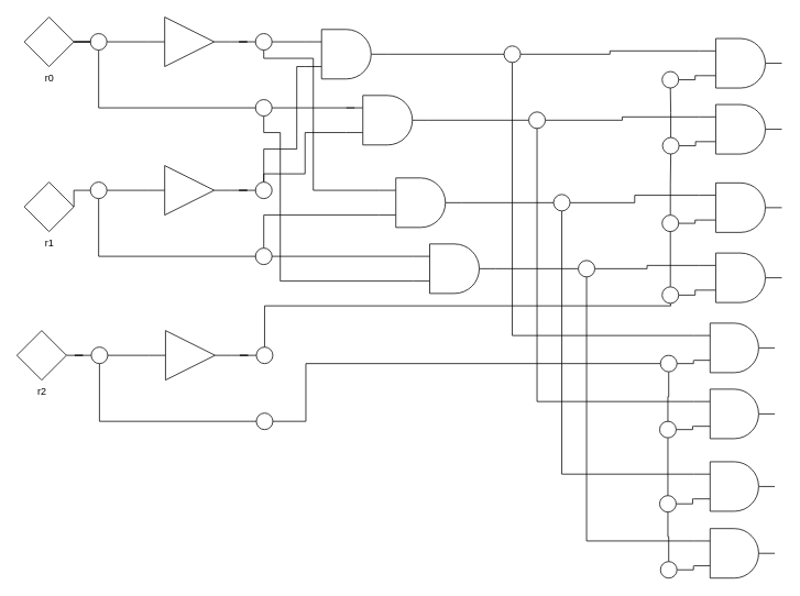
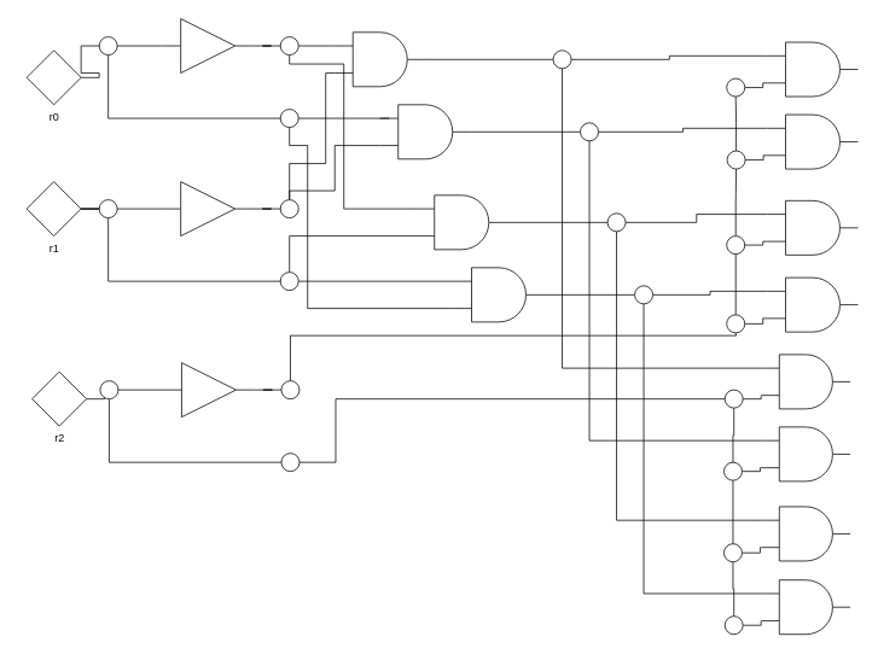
  <mxCell id="0" />
  <mxCell id="1" parent="0" />
  <mxCell id="2" style="edgeStyle=orthogonalEdgeStyle;rounded=0;orthogonalLoop=1;jettySize=auto;html=1;strokeColor=default;endArrow=none;endFill=0;elbow=vertical;" parent="1" source="3" target="26" edge="1"><mxGeometry relative="1" as="geometry" /></mxCell>
  <mxCell id="3" value="" style="verticalLabelPosition=bottom;shadow=0;dashed=0;align=center;html=1;verticalAlign=top;shape=mxgraph.electrical.logic_gates.buffer2;" parent="1" vertex="1"><mxGeometry x="179" y="20" width="100" height="60" as="geometry" /></mxCell>
  <mxCell id="4" style="edgeStyle=orthogonalEdgeStyle;rounded=0;orthogonalLoop=1;jettySize=auto;html=1;strokeColor=default;endArrow=none;endFill=0;elbow=vertical;" parent="1" source="6" target="29" edge="1"><mxGeometry relative="1" as="geometry"><Array as="points"><mxPoint x="119" y="130" /></Array></mxGeometry></mxCell>
  <mxCell id="5" style="edgeStyle=orthogonalEdgeStyle;rounded=0;orthogonalLoop=1;jettySize=auto;html=1;entryX=0;entryY=0.5;entryDx=0;entryDy=0;strokeColor=default;endArrow=none;endFill=0;elbow=vertical;" parent="1" source="6" target="3" edge="1"><mxGeometry relative="1" as="geometry" /></mxCell>
  <mxCell id="6" value="" style="ellipse;whiteSpace=wrap;html=1;aspect=fixed;" parent="1" vertex="1"><mxGeometry x="109" y="40" width="20" height="20" as="geometry" /></mxCell>
  <mxCell id="7" style="edgeStyle=orthogonalEdgeStyle;rounded=0;orthogonalLoop=1;jettySize=auto;html=1;entryX=0;entryY=0.5;entryDx=0;entryDy=0;strokeColor=default;endArrow=none;endFill=0;elbow=vertical;" parent="1" source="8" target="32" edge="1"><mxGeometry relative="1" as="geometry" /></mxCell>
  <mxCell id="8" value="" style="verticalLabelPosition=bottom;shadow=0;dashed=0;align=center;html=1;verticalAlign=top;shape=mxgraph.electrical.logic_gates.buffer2;" parent="1" vertex="1"><mxGeometry x="179" y="200" width="100" height="60" as="geometry" /></mxCell>
  <mxCell id="9" style="edgeStyle=orthogonalEdgeStyle;rounded=0;orthogonalLoop=1;jettySize=auto;html=1;strokeColor=default;endArrow=none;endFill=0;elbow=vertical;" parent="1" source="12" target="35" edge="1"><mxGeometry relative="1" as="geometry"><mxPoint x="39" y="230" as="targetPoint" /></mxGeometry></mxCell>
  <mxCell id="10" style="edgeStyle=orthogonalEdgeStyle;rounded=0;orthogonalLoop=1;jettySize=auto;html=1;entryX=0.5;entryY=0.5;entryDx=0;entryDy=0;entryPerimeter=0;strokeColor=default;endArrow=none;endFill=0;elbow=vertical;" parent="1" source="12" target="23" edge="1"><mxGeometry relative="1" as="geometry"><Array as="points"><mxPoint x="119" y="310" /></Array></mxGeometry></mxCell>
  <mxCell id="11" style="edgeStyle=orthogonalEdgeStyle;rounded=0;orthogonalLoop=1;jettySize=auto;html=1;entryX=0;entryY=0.5;entryDx=0;entryDy=0;strokeColor=default;endArrow=none;endFill=0;elbow=vertical;" parent="1" source="12" target="8" edge="1"><mxGeometry relative="1" as="geometry" /></mxCell>
  <mxCell id="12" value="" style="ellipse;whiteSpace=wrap;html=1;aspect=fixed;" parent="1" vertex="1"><mxGeometry x="109" y="220" width="20" height="20" as="geometry" /></mxCell>
  <mxCell id="13" style="edgeStyle=orthogonalEdgeStyle;rounded=0;orthogonalLoop=1;jettySize=auto;html=1;entryX=0;entryY=0.5;entryDx=0;entryDy=0;endArrow=none;endFill=0;" edge="1" parent="1" source="14" target="79"><mxGeometry relative="1" as="geometry" /></mxCell>
  <mxCell id="14" value="" style="verticalLabelPosition=bottom;shadow=0;dashed=0;align=center;html=1;verticalAlign=top;shape=mxgraph.electrical.logic_gates.logic_gate;operation=and;" parent="1" vertex="1"><mxGeometry x="369" y="35" width="100" height="60" as="geometry" /></mxCell>
  <mxCell id="15" style="edgeStyle=orthogonalEdgeStyle;rounded=0;orthogonalLoop=1;jettySize=auto;html=1;endArrow=none;endFill=0;" edge="1" parent="1" source="16" target="82"><mxGeometry relative="1" as="geometry" /></mxCell>
  <mxCell id="16" value="" style="verticalLabelPosition=bottom;shadow=0;dashed=0;align=center;html=1;verticalAlign=top;shape=mxgraph.electrical.logic_gates.logic_gate;operation=and;" parent="1" vertex="1"><mxGeometry x="419" y="115" width="100" height="60" as="geometry" /></mxCell>
  <mxCell id="17" style="edgeStyle=orthogonalEdgeStyle;rounded=0;orthogonalLoop=1;jettySize=auto;html=1;endArrow=none;endFill=0;" edge="1" parent="1" source="18" target="88"><mxGeometry relative="1" as="geometry" /></mxCell>
  <mxCell id="18" value="" style="verticalLabelPosition=bottom;shadow=0;dashed=0;align=center;html=1;verticalAlign=top;shape=mxgraph.electrical.logic_gates.logic_gate;operation=and;" parent="1" vertex="1"><mxGeometry x="459" y="215" width="100" height="60" as="geometry" /></mxCell>
  <mxCell id="19" style="edgeStyle=orthogonalEdgeStyle;rounded=0;orthogonalLoop=1;jettySize=auto;html=1;endArrow=none;endFill=0;" edge="1" parent="1" source="20" target="85"><mxGeometry relative="1" as="geometry" /></mxCell>
  <mxCell id="20" value="" style="verticalLabelPosition=bottom;shadow=0;dashed=0;align=center;html=1;verticalAlign=top;shape=mxgraph.electrical.logic_gates.logic_gate;operation=and;" parent="1" vertex="1"><mxGeometry x="500" y="295" width="100" height="60" as="geometry" /></mxCell>
  <mxCell id="21" style="edgeStyle=orthogonalEdgeStyle;rounded=0;orthogonalLoop=1;jettySize=auto;html=1;entryX=0;entryY=0.25;entryDx=0;entryDy=0;entryPerimeter=0;strokeColor=default;endArrow=none;endFill=0;elbow=vertical;" parent="1" source="23" target="20" edge="1"><mxGeometry relative="1" as="geometry" /></mxCell>
  <mxCell id="22" style="edgeStyle=orthogonalEdgeStyle;rounded=0;orthogonalLoop=1;jettySize=auto;html=1;entryX=0;entryY=0.75;entryDx=0;entryDy=0;entryPerimeter=0;strokeColor=default;endArrow=none;endFill=0;elbow=vertical;" parent="1" source="23" target="18" edge="1"><mxGeometry relative="1" as="geometry"><Array as="points"><mxPoint x="319" y="260" /></Array></mxGeometry></mxCell>
  <mxCell id="23" value="" style="ellipse;whiteSpace=wrap;html=1;aspect=fixed;" parent="1" vertex="1"><mxGeometry x="309" y="300" width="20" height="20" as="geometry" /></mxCell>
  <mxCell id="24" style="edgeStyle=orthogonalEdgeStyle;rounded=0;orthogonalLoop=1;jettySize=auto;html=1;entryX=0;entryY=0.25;entryDx=0;entryDy=0;entryPerimeter=0;strokeColor=default;endArrow=none;endFill=0;elbow=vertical;" parent="1" source="26" target="14" edge="1"><mxGeometry relative="1" as="geometry" /></mxCell>
  <mxCell id="25" style="edgeStyle=orthogonalEdgeStyle;rounded=0;orthogonalLoop=1;jettySize=auto;html=1;entryX=0;entryY=0.25;entryDx=0;entryDy=0;entryPerimeter=0;strokeColor=default;endArrow=none;endFill=0;elbow=vertical;" parent="1" source="26" target="18" edge="1"><mxGeometry relative="1" as="geometry"><Array as="points"><mxPoint x="319" y="70" /><mxPoint x="379" y="70" /><mxPoint x="379" y="230" /></Array></mxGeometry></mxCell>
  <mxCell id="26" value="" style="ellipse;whiteSpace=wrap;html=1;aspect=fixed;" parent="1" vertex="1"><mxGeometry x="309" y="40" width="20" height="20" as="geometry" /></mxCell>
  <mxCell id="27" style="edgeStyle=orthogonalEdgeStyle;rounded=0;orthogonalLoop=1;jettySize=auto;html=1;entryX=0.1;entryY=0.25;entryDx=0;entryDy=0;entryPerimeter=0;strokeColor=default;endArrow=none;endFill=0;elbow=vertical;" parent="1" source="29" target="16" edge="1"><mxGeometry relative="1" as="geometry" /></mxCell>
  <mxCell id="28" style="edgeStyle=orthogonalEdgeStyle;rounded=0;orthogonalLoop=1;jettySize=auto;html=1;entryX=0;entryY=0.75;entryDx=0;entryDy=0;entryPerimeter=0;strokeColor=default;endArrow=none;endFill=0;elbow=vertical;" parent="1" source="29" target="20" edge="1"><mxGeometry relative="1" as="geometry"><Array as="points"><mxPoint x="319" y="160" /><mxPoint x="339" y="160" /><mxPoint x="339" y="340" /></Array></mxGeometry></mxCell>
  <mxCell id="29" value="" style="ellipse;whiteSpace=wrap;html=1;aspect=fixed;" parent="1" vertex="1"><mxGeometry x="309" y="120" width="20" height="20" as="geometry" /></mxCell>
  <mxCell id="30" style="edgeStyle=orthogonalEdgeStyle;rounded=0;orthogonalLoop=1;jettySize=auto;html=1;entryX=0;entryY=0.75;entryDx=0;entryDy=0;entryPerimeter=0;strokeColor=default;endArrow=none;endFill=0;elbow=vertical;" parent="1" source="32" target="14" edge="1"><mxGeometry relative="1" as="geometry"><Array as="points"><mxPoint x="319" y="180" /><mxPoint x="359" y="180" /><mxPoint x="359" y="80" /></Array></mxGeometry></mxCell>
  <mxCell id="31" style="edgeStyle=orthogonalEdgeStyle;rounded=0;orthogonalLoop=1;jettySize=auto;html=1;entryX=0;entryY=0.75;entryDx=0;entryDy=0;entryPerimeter=0;strokeColor=default;endArrow=none;endFill=0;elbow=vertical;" parent="1" source="32" target="16" edge="1"><mxGeometry relative="1" as="geometry"><Array as="points"><mxPoint x="319" y="210" /><mxPoint x="369" y="210" /><mxPoint x="369" y="160" /></Array></mxGeometry></mxCell>
  <mxCell id="32" value="" style="ellipse;whiteSpace=wrap;html=1;aspect=fixed;" parent="1" vertex="1"><mxGeometry x="309" y="220" width="20" height="20" as="geometry" /></mxCell>
- <mxCell id="33" value="r0" style="pointerEvents=1;verticalLabelPosition=bottom;shadow=0;dashed=0;align=center;html=1;verticalAlign=top;shape=mxgraph.electrical.signal_sources.source;aspect=fixed;points=[[0.5,0,0],[1,0.5,0],[0.5,1,0],[0,0.5,0]];elSignalType=none;elSourceType=dependent;" parent="1" vertex="1"><mxGeometry x="29" y="20" width="60" height="60" as="geometry" /></mxCell>
+ <mxCell id="33" value="r0" style="pointerEvents=1;verticalLabelPosition=bottom;shadow=0;dashed=0;align=center;html=1;verticalAlign=top;shape=mxgraph.electrical.signal_sources.source;aspect=fixed;points=[[0.5,0,0],[1,0.5,0],[0.5,1,0],[0,0.5,0]];elSignalType=none;elSourceType=dependent;" parent="1" vertex="1"><mxGeometry x="29" y="55" width="60" height="60" as="geometry" /></mxCell>
  <mxCell id="34" value="" style="edgeStyle=orthogonalEdgeStyle;rounded=0;orthogonalLoop=1;jettySize=auto;html=1;strokeColor=default;endArrow=none;endFill=0;elbow=vertical;" parent="1" source="6" target="33" edge="1"><mxGeometry relative="1" as="geometry"><mxPoint x="39" y="50" as="targetPoint" /><mxPoint x="109" y="50" as="sourcePoint" /></mxGeometry></mxCell>
- <mxCell id="35" value="r1" style="pointerEvents=1;verticalLabelPosition=bottom;shadow=0;dashed=0;align=center;html=1;verticalAlign=top;shape=mxgraph.electrical.signal_sources.source;aspect=fixed;points=[[0.5,0,0],[1,0.5,0],[0.5,1,0],[0,0.5,0]];elSignalType=none;elSourceType=dependent;" parent="1" vertex="1"><mxGeometry x="29" y="220" width="60" height="60" as="geometry" /></mxCell>
+ <mxCell id="35" value="r1" style="pointerEvents=1;verticalLabelPosition=bottom;shadow=0;dashed=0;align=center;html=1;verticalAlign=top;shape=mxgraph.electrical.signal_sources.source;aspect=fixed;points=[[0.5,0,0],[1,0.5,0],[0.5,1,0],[0,0.5,0]];elSignalType=none;elSourceType=dependent;" parent="1" vertex="1"><mxGeometry x="29" y="200" width="60" height="60" as="geometry" /></mxCell>
  <mxCell id="36" style="edgeStyle=orthogonalEdgeStyle;rounded=0;orthogonalLoop=1;jettySize=auto;html=1;entryX=0;entryY=0.5;entryDx=0;entryDy=0;endArrow=none;endFill=0;" parent="1" source="37" target="46" edge="1"><mxGeometry relative="1" as="geometry" /></mxCell>
- <mxCell id="37" value="r2" style="pointerEvents=1;verticalLabelPosition=bottom;shadow=0;dashed=0;align=center;html=1;verticalAlign=top;shape=mxgraph.electrical.signal_sources.source;aspect=fixed;points=[[0.5,0,0],[1,0.5,0],[0.5,1,0],[0,0.5,0]];elSignalType=none;elSourceType=dependent;" parent="1" vertex="1"><mxGeometry x="20" y="400" width="60" height="60" as="geometry" /></mxCell>
+ <mxCell id="37" value="r2" style="pointerEvents=1;verticalLabelPosition=bottom;shadow=0;dashed=0;align=center;html=1;verticalAlign=top;shape=mxgraph.electrical.signal_sources.source;aspect=fixed;points=[[0.5,0,0],[1,0.5,0],[0.5,1,0],[0,0.5,0]];elSignalType=none;elSourceType=dependent;" parent="1" vertex="1"><mxGeometry x="35" y="410" width="60" height="60" as="geometry" /></mxCell>
  <mxCell id="38" value="" style="verticalLabelPosition=bottom;shadow=0;dashed=0;align=center;html=1;verticalAlign=top;shape=mxgraph.electrical.logic_gates.logic_gate;operation=and;" parent="1" vertex="1"><mxGeometry x="846.5" y="46" width="100" height="60" as="geometry" /></mxCell>
  <mxCell id="39" value="" style="verticalLabelPosition=bottom;shadow=0;dashed=0;align=center;html=1;verticalAlign=top;shape=mxgraph.electrical.logic_gates.logic_gate;operation=and;" parent="1" vertex="1"><mxGeometry x="846.5" y="126" width="100" height="60" as="geometry" /></mxCell>
  <mxCell id="40" value="" style="verticalLabelPosition=bottom;shadow=0;dashed=0;align=center;html=1;verticalAlign=top;shape=mxgraph.electrical.logic_gates.logic_gate;operation=and;" parent="1" vertex="1"><mxGeometry x="846.5" y="221" width="100" height="60" as="geometry" /></mxCell>
  <mxCell id="41" value="" style="verticalLabelPosition=bottom;shadow=0;dashed=0;align=center;html=1;verticalAlign=top;shape=mxgraph.electrical.logic_gates.logic_gate;operation=and;" parent="1" vertex="1"><mxGeometry x="846.5" y="306" width="100" height="60" as="geometry" /></mxCell>
  <mxCell id="42" style="edgeStyle=orthogonalEdgeStyle;rounded=0;orthogonalLoop=1;jettySize=auto;html=1;entryX=0;entryY=0.5;entryDx=0;entryDy=0;strokeColor=default;endArrow=none;endFill=0;elbow=vertical;" parent="1" source="43" target="50" edge="1"><mxGeometry relative="1" as="geometry" /></mxCell>
  <mxCell id="43" value="" style="verticalLabelPosition=bottom;shadow=0;dashed=0;align=center;html=1;verticalAlign=top;shape=mxgraph.electrical.logic_gates.buffer2;" parent="1" vertex="1"><mxGeometry x="180" y="400" width="100" height="60" as="geometry" /></mxCell>
  <mxCell id="44" style="edgeStyle=orthogonalEdgeStyle;rounded=0;orthogonalLoop=1;jettySize=auto;html=1;entryX=0.5;entryY=0.5;entryDx=0;entryDy=0;entryPerimeter=0;strokeColor=default;endArrow=none;endFill=0;elbow=vertical;" parent="1" source="46" target="48" edge="1"><mxGeometry relative="1" as="geometry"><Array as="points"><mxPoint x="120" y="510" /></Array></mxGeometry></mxCell>
  <mxCell id="45" style="edgeStyle=orthogonalEdgeStyle;rounded=0;orthogonalLoop=1;jettySize=auto;html=1;entryX=0;entryY=0.5;entryDx=0;entryDy=0;strokeColor=default;endArrow=none;endFill=0;elbow=vertical;" parent="1" source="46" target="43" edge="1"><mxGeometry relative="1" as="geometry" /></mxCell>
  <mxCell id="46" value="" style="ellipse;whiteSpace=wrap;html=1;aspect=fixed;" parent="1" vertex="1"><mxGeometry x="110" y="420" width="20" height="20" as="geometry" /></mxCell>
  <mxCell id="47" style="edgeStyle=orthogonalEdgeStyle;rounded=0;orthogonalLoop=1;jettySize=auto;html=1;endArrow=none;endFill=0;" edge="1" parent="1" source="48" target="76"><mxGeometry relative="1" as="geometry"><Array as="points"><mxPoint x="370" y="510" /><mxPoint x="370" y="440" /></Array></mxGeometry></mxCell>
  <mxCell id="48" value="" style="ellipse;whiteSpace=wrap;html=1;aspect=fixed;" parent="1" vertex="1"><mxGeometry x="310" y="500" width="20" height="20" as="geometry" /></mxCell>
  <mxCell id="49" style="edgeStyle=orthogonalEdgeStyle;rounded=0;orthogonalLoop=1;jettySize=auto;html=1;endArrow=none;endFill=0;" parent="1" source="50" target="65" edge="1"><mxGeometry relative="1" as="geometry"><Array as="points"><mxPoint x="320" y="370" /><mxPoint x="812" y="370" /></Array></mxGeometry></mxCell>
  <mxCell id="50" value="" style="ellipse;whiteSpace=wrap;html=1;aspect=fixed;" parent="1" vertex="1"><mxGeometry x="310" y="420" width="20" height="20" as="geometry" /></mxCell>
  <mxCell id="51" value="" style="verticalLabelPosition=bottom;shadow=0;dashed=0;align=center;html=1;verticalAlign=top;shape=mxgraph.electrical.logic_gates.logic_gate;operation=and;" parent="1" vertex="1"><mxGeometry x="840" y="391" width="98" height="60" as="geometry" /></mxCell>
  <mxCell id="52" value="" style="verticalLabelPosition=bottom;shadow=0;dashed=0;align=center;html=1;verticalAlign=top;shape=mxgraph.electrical.logic_gates.logic_gate;operation=and;" parent="1" vertex="1"><mxGeometry x="840" y="471" width="98" height="60" as="geometry" /></mxCell>
  <mxCell id="53" value="" style="verticalLabelPosition=bottom;shadow=0;dashed=0;align=center;html=1;verticalAlign=top;shape=mxgraph.electrical.logic_gates.logic_gate;operation=and;" parent="1" vertex="1"><mxGeometry x="840" y="559" width="98" height="60" as="geometry" /></mxCell>
  <mxCell id="54" value="" style="verticalLabelPosition=bottom;shadow=0;dashed=0;align=center;html=1;verticalAlign=top;shape=mxgraph.electrical.logic_gates.logic_gate;operation=and;" parent="1" vertex="1"><mxGeometry x="840" y="640" width="98" height="60" as="geometry" /></mxCell>
  <mxCell id="55" style="edgeStyle=orthogonalEdgeStyle;rounded=0;orthogonalLoop=1;jettySize=auto;html=1;entryX=0;entryY=0.75;entryDx=0;entryDy=0;entryPerimeter=0;endArrow=none;endFill=0;" parent="1" source="56" target="38" edge="1"><mxGeometry relative="1" as="geometry" /></mxCell>
  <mxCell id="56" value="" style="ellipse;whiteSpace=wrap;html=1;aspect=fixed;" parent="1" vertex="1"><mxGeometry x="801.5" y="86" width="20" height="20" as="geometry" /></mxCell>
  <mxCell id="57" style="edgeStyle=orthogonalEdgeStyle;rounded=0;orthogonalLoop=1;jettySize=auto;html=1;endArrow=none;endFill=0;" parent="1" source="59" target="56" edge="1"><mxGeometry relative="1" as="geometry" /></mxCell>
  <mxCell id="58" style="edgeStyle=orthogonalEdgeStyle;rounded=0;orthogonalLoop=1;jettySize=auto;html=1;entryX=0;entryY=0.75;entryDx=0;entryDy=0;entryPerimeter=0;endArrow=none;endFill=0;" parent="1" source="59" target="39" edge="1"><mxGeometry relative="1" as="geometry" /></mxCell>
  <mxCell id="59" value="" style="ellipse;whiteSpace=wrap;html=1;aspect=fixed;" parent="1" vertex="1"><mxGeometry x="802" y="166" width="20" height="20" as="geometry" /></mxCell>
  <mxCell id="60" style="edgeStyle=orthogonalEdgeStyle;rounded=0;orthogonalLoop=1;jettySize=auto;html=1;entryX=0.5;entryY=1;entryDx=0;entryDy=0;endArrow=none;endFill=0;" parent="1" source="62" target="59" edge="1"><mxGeometry relative="1" as="geometry" /></mxCell>
  <mxCell id="61" style="edgeStyle=orthogonalEdgeStyle;rounded=0;orthogonalLoop=1;jettySize=auto;html=1;entryX=0;entryY=0.75;entryDx=0;entryDy=0;entryPerimeter=0;endArrow=none;endFill=0;" parent="1" source="62" target="40" edge="1"><mxGeometry relative="1" as="geometry" /></mxCell>
  <mxCell id="62" value="" style="ellipse;whiteSpace=wrap;html=1;aspect=fixed;" parent="1" vertex="1"><mxGeometry x="801.5" y="260" width="20" height="20" as="geometry" /></mxCell>
  <mxCell id="63" style="edgeStyle=orthogonalEdgeStyle;rounded=0;orthogonalLoop=1;jettySize=auto;html=1;endArrow=none;endFill=0;" parent="1" source="65" target="62" edge="1"><mxGeometry relative="1" as="geometry" /></mxCell>
  <mxCell id="64" style="edgeStyle=orthogonalEdgeStyle;rounded=0;orthogonalLoop=1;jettySize=auto;html=1;entryX=0;entryY=0.75;entryDx=0;entryDy=0;entryPerimeter=0;endArrow=none;endFill=0;" parent="1" source="65" target="41" edge="1"><mxGeometry relative="1" as="geometry" /></mxCell>
  <mxCell id="65" value="" style="ellipse;whiteSpace=wrap;html=1;aspect=fixed;" parent="1" vertex="1"><mxGeometry x="801.5" y="347" width="20" height="20" as="geometry" /></mxCell>
  <mxCell id="66" style="edgeStyle=orthogonalEdgeStyle;rounded=0;orthogonalLoop=1;jettySize=auto;html=1;endArrow=none;endFill=0;" parent="1" source="68" target="71" edge="1"><mxGeometry relative="1" as="geometry" /></mxCell>
  <mxCell id="67" style="edgeStyle=orthogonalEdgeStyle;rounded=0;orthogonalLoop=1;jettySize=auto;html=1;entryX=0;entryY=0.75;entryDx=0;entryDy=0;entryPerimeter=0;endArrow=none;endFill=0;" parent="1" source="68" target="52" edge="1"><mxGeometry relative="1" as="geometry" /></mxCell>
  <mxCell id="68" value="" style="ellipse;whiteSpace=wrap;html=1;aspect=fixed;" parent="1" vertex="1"><mxGeometry x="798.5" y="510" width="20" height="20" as="geometry" /></mxCell>
  <mxCell id="69" style="edgeStyle=orthogonalEdgeStyle;rounded=0;orthogonalLoop=1;jettySize=auto;html=1;endArrow=none;endFill=0;" parent="1" source="71" target="73" edge="1"><mxGeometry relative="1" as="geometry" /></mxCell>
  <mxCell id="70" style="edgeStyle=orthogonalEdgeStyle;rounded=0;orthogonalLoop=1;jettySize=auto;html=1;entryX=0;entryY=0.75;entryDx=0;entryDy=0;entryPerimeter=0;endArrow=none;endFill=0;" parent="1" source="71" target="53" edge="1"><mxGeometry relative="1" as="geometry" /></mxCell>
  <mxCell id="71" value="" style="ellipse;whiteSpace=wrap;html=1;aspect=fixed;" parent="1" vertex="1"><mxGeometry x="798.5" y="600" width="20" height="20" as="geometry" /></mxCell>
  <mxCell id="72" style="edgeStyle=orthogonalEdgeStyle;rounded=0;orthogonalLoop=1;jettySize=auto;html=1;entryX=0;entryY=0.75;entryDx=0;entryDy=0;entryPerimeter=0;endArrow=none;endFill=0;" parent="1" source="73" target="54" edge="1"><mxGeometry relative="1" as="geometry" /></mxCell>
  <mxCell id="73" value="" style="ellipse;whiteSpace=wrap;html=1;aspect=fixed;" parent="1" vertex="1"><mxGeometry x="799.5" y="680" width="20" height="20" as="geometry" /></mxCell>
  <mxCell id="74" style="edgeStyle=orthogonalEdgeStyle;rounded=0;orthogonalLoop=1;jettySize=auto;html=1;endArrow=none;endFill=0;" parent="1" source="76" target="68" edge="1"><mxGeometry relative="1" as="geometry" /></mxCell>
  <mxCell id="75" style="edgeStyle=orthogonalEdgeStyle;rounded=0;orthogonalLoop=1;jettySize=auto;html=1;entryX=0;entryY=0.75;entryDx=0;entryDy=0;entryPerimeter=0;endArrow=none;endFill=0;" parent="1" source="76" target="51" edge="1"><mxGeometry relative="1" as="geometry" /></mxCell>
  <mxCell id="76" value="" style="ellipse;whiteSpace=wrap;html=1;aspect=fixed;" parent="1" vertex="1"><mxGeometry x="799.5" y="430" width="20" height="20" as="geometry" /></mxCell>
  <mxCell id="77" style="edgeStyle=orthogonalEdgeStyle;rounded=0;orthogonalLoop=1;jettySize=auto;html=1;entryX=0;entryY=0.25;entryDx=0;entryDy=0;entryPerimeter=0;endArrow=none;endFill=0;" edge="1" parent="1" source="79" target="38"><mxGeometry relative="1" as="geometry" /></mxCell>
  <mxCell id="78" style="edgeStyle=orthogonalEdgeStyle;rounded=0;orthogonalLoop=1;jettySize=auto;html=1;entryX=0;entryY=0.25;entryDx=0;entryDy=0;entryPerimeter=0;endArrow=none;endFill=0;" edge="1" parent="1" source="79" target="51"><mxGeometry relative="1" as="geometry"><Array as="points"><mxPoint x="620" y="406" /></Array></mxGeometry></mxCell>
  <mxCell id="79" value="" style="ellipse;whiteSpace=wrap;html=1;aspect=fixed;" vertex="1" parent="1"><mxGeometry x="610" y="55" width="20" height="20" as="geometry" /></mxCell>
  <mxCell id="80" style="edgeStyle=orthogonalEdgeStyle;rounded=0;orthogonalLoop=1;jettySize=auto;html=1;entryX=0;entryY=0.25;entryDx=0;entryDy=0;entryPerimeter=0;endArrow=none;endFill=0;" edge="1" parent="1" source="82" target="39"><mxGeometry relative="1" as="geometry" /></mxCell>
  <mxCell id="81" style="edgeStyle=orthogonalEdgeStyle;rounded=0;orthogonalLoop=1;jettySize=auto;html=1;entryX=0;entryY=0.25;entryDx=0;entryDy=0;entryPerimeter=0;endArrow=none;endFill=0;" edge="1" parent="1" source="82" target="52"><mxGeometry relative="1" as="geometry"><Array as="points"><mxPoint x="650" y="486" /></Array></mxGeometry></mxCell>
  <mxCell id="82" value="" style="ellipse;whiteSpace=wrap;html=1;aspect=fixed;" vertex="1" parent="1"><mxGeometry x="640" y="135" width="20" height="20" as="geometry" /></mxCell>
  <mxCell id="83" style="edgeStyle=orthogonalEdgeStyle;rounded=0;orthogonalLoop=1;jettySize=auto;html=1;entryX=0;entryY=0.25;entryDx=0;entryDy=0;entryPerimeter=0;endArrow=none;endFill=0;" edge="1" parent="1" source="85" target="41"><mxGeometry relative="1" as="geometry" /></mxCell>
  <mxCell id="84" style="edgeStyle=orthogonalEdgeStyle;rounded=0;orthogonalLoop=1;jettySize=auto;html=1;entryX=0;entryY=0.25;entryDx=0;entryDy=0;entryPerimeter=0;endArrow=none;endFill=0;" edge="1" parent="1" source="85" target="54"><mxGeometry relative="1" as="geometry"><Array as="points"><mxPoint x="710" y="655" /></Array></mxGeometry></mxCell>
  <mxCell id="85" value="" style="ellipse;whiteSpace=wrap;html=1;aspect=fixed;" vertex="1" parent="1"><mxGeometry x="700" y="315" width="20" height="20" as="geometry" /></mxCell>
  <mxCell id="86" style="edgeStyle=orthogonalEdgeStyle;rounded=0;orthogonalLoop=1;jettySize=auto;html=1;entryX=0;entryY=0.25;entryDx=0;entryDy=0;entryPerimeter=0;endArrow=none;endFill=0;" edge="1" parent="1" source="88" target="40"><mxGeometry relative="1" as="geometry" /></mxCell>
  <mxCell id="87" style="edgeStyle=orthogonalEdgeStyle;rounded=0;orthogonalLoop=1;jettySize=auto;html=1;entryX=0;entryY=0.25;entryDx=0;entryDy=0;entryPerimeter=0;endArrow=none;endFill=0;" edge="1" parent="1" source="88" target="53"><mxGeometry relative="1" as="geometry"><Array as="points"><mxPoint x="680" y="574" /></Array></mxGeometry></mxCell>
  <mxCell id="88" value="" style="ellipse;whiteSpace=wrap;html=1;aspect=fixed;" vertex="1" parent="1"><mxGeometry x="670" y="235" width="20" height="20" as="geometry" /></mxCell>
